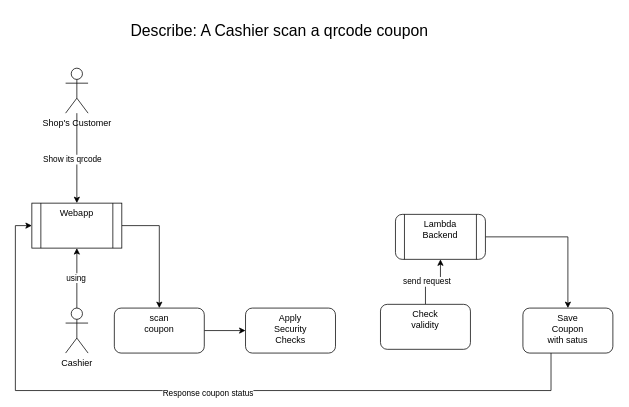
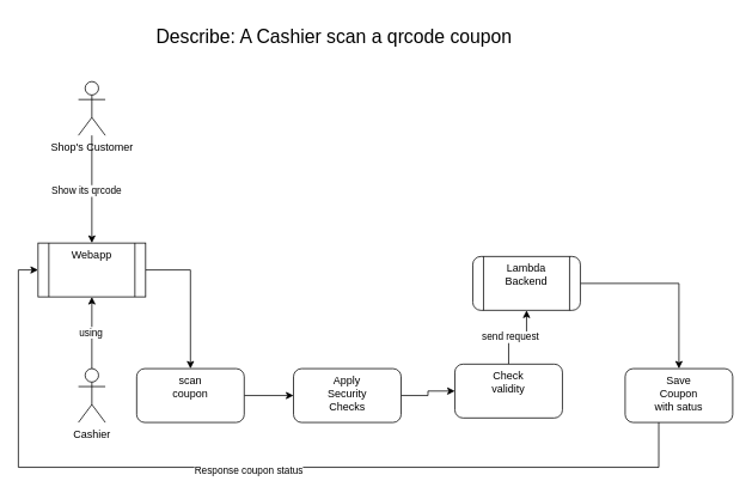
  <mxCell id="0" />
  <mxCell id="1" parent="0" />
  <mxCell id="2" value="" style="edgeStyle=orthogonalEdgeStyle;rounded=0;orthogonalLoop=1;jettySize=auto;html=1;exitX=1;exitY=0.5;exitDx=0;exitDy=0;" parent="1" source="17" target="7" edge="1"><mxGeometry relative="1" as="geometry" /></mxCell>
  <mxCell id="3" value="" style="edgeStyle=orthogonalEdgeStyle;rounded=0;orthogonalLoop=1;jettySize=auto;html=1;" edge="1" parent="1" source="5" target="17"><mxGeometry relative="1" as="geometry" /></mxCell>
  <mxCell id="4" value="using" style="edgeLabel;html=1;align=center;verticalAlign=middle;resizable=0;points=[];" vertex="1" connectable="0" parent="3"><mxGeometry x="0.025" y="2" relative="1" as="geometry"><mxPoint as="offset" /></mxGeometry></mxCell>
  <mxCell id="5" value="Cashier" style="shape=umlActor;verticalLabelPosition=bottom;verticalAlign=top;html=1;outlineConnect=0;" parent="1" vertex="1"><mxGeometry x="87" y="410" width="30" height="60" as="geometry" /></mxCell>
  <mxCell id="6" value="" style="edgeStyle=orthogonalEdgeStyle;rounded=0;orthogonalLoop=1;jettySize=auto;html=1;" parent="1" source="7" target="15" edge="1"><mxGeometry relative="1" as="geometry" /></mxCell>
  <mxCell id="7" value="scan&lt;div&gt;coupon&lt;/div&gt;" style="rounded=1;whiteSpace=wrap;html=1;verticalAlign=top;" parent="1" vertex="1"><mxGeometry x="152" y="410" width="120" height="60" as="geometry" /></mxCell>
  <mxCell id="8" value="" style="edgeStyle=orthogonalEdgeStyle;rounded=0;orthogonalLoop=1;jettySize=auto;html=1;" edge="1" parent="1" source="10" target="19"><mxGeometry relative="1" as="geometry" /></mxCell>
  <mxCell id="9" value="send request" style="edgeLabel;html=1;align=center;verticalAlign=middle;resizable=0;points=[];" vertex="1" connectable="0" parent="8"><mxGeometry x="-0.225" y="1" relative="1" as="geometry"><mxPoint as="offset" /></mxGeometry></mxCell>
  <mxCell id="10" value="Check&lt;div&gt;validity&lt;/div&gt;" style="whiteSpace=wrap;html=1;verticalAlign=top;rounded=1;" parent="1" vertex="1"><mxGeometry x="507" y="405" width="120" height="60" as="geometry" /></mxCell>
  <mxCell id="11" value="Save&lt;div&gt;Coupon&lt;/div&gt;&lt;div&gt;with satus&lt;/div&gt;" style="whiteSpace=wrap;html=1;verticalAlign=top;rounded=1;" parent="1" vertex="1"><mxGeometry x="697" y="410" width="120" height="60" as="geometry" /></mxCell>
  <mxCell id="12" style="edgeStyle=orthogonalEdgeStyle;rounded=0;orthogonalLoop=1;jettySize=auto;html=1;exitX=0.5;exitY=1;exitDx=0;exitDy=0;entryX=0;entryY=0.5;entryDx=0;entryDy=0;" parent="1" target="17" edge="1"><mxGeometry relative="1" as="geometry"><mxPoint x="734.5" y="470" as="sourcePoint" /><mxPoint x="19.5" y="300" as="targetPoint" /><Array as="points"><mxPoint x="735" y="520" /><mxPoint x="20" y="520" /><mxPoint x="20" y="300" /></Array></mxGeometry></mxCell>
  <mxCell id="13" value="Response coupon status" style="edgeLabel;html=1;align=center;verticalAlign=middle;resizable=0;points=[];" parent="12" vertex="1" connectable="0"><mxGeometry x="0.009" y="3" relative="1" as="geometry"><mxPoint as="offset" /></mxGeometry></mxCell>
+ <mxCell id="14" value="" style="edgeStyle=orthogonalEdgeStyle;rounded=0;orthogonalLoop=1;jettySize=auto;html=1;" parent="1" source="15" target="10" edge="1"><mxGeometry relative="1" as="geometry" /></mxCell>
  <mxCell id="15" value="Apply&lt;div&gt;Security&lt;/div&gt;&lt;div&gt;Checks&lt;/div&gt;" style="whiteSpace=wrap;html=1;verticalAlign=top;rounded=1;" parent="1" vertex="1"><mxGeometry x="327" y="410" width="120" height="60" as="geometry" /></mxCell>
  <mxCell id="16" value="&lt;font style=&quot;font-size: 21px;&quot;&gt;Describe: A Cashier scan a qrcode coupon&lt;/font&gt;" style="text;html=1;align=center;verticalAlign=middle;resizable=0;points=[];autosize=1;strokeColor=none;fillColor=none;" vertex="1" parent="1"><mxGeometry x="162" y="20" width="420" height="40" as="geometry" /></mxCell>
  <mxCell id="17" value="Webapp" style="shape=process;whiteSpace=wrap;html=1;backgroundOutline=1;verticalAlign=top;" vertex="1" parent="1"><mxGeometry x="42" y="270" width="120" height="60" as="geometry" /></mxCell>
  <mxCell id="18" style="edgeStyle=orthogonalEdgeStyle;rounded=0;orthogonalLoop=1;jettySize=auto;html=1;" edge="1" parent="1" source="19" target="11"><mxGeometry relative="1" as="geometry" /></mxCell>
  <mxCell id="19" value="Lambda&lt;div&gt;Backend&lt;/div&gt;" style="shape=process;whiteSpace=wrap;html=1;backgroundOutline=1;verticalAlign=top;rounded=1;" vertex="1" parent="1"><mxGeometry x="527" y="285" width="120" height="60" as="geometry" /></mxCell>
  <mxCell id="20" style="edgeStyle=orthogonalEdgeStyle;rounded=0;orthogonalLoop=1;jettySize=auto;html=1;entryX=0.5;entryY=0;entryDx=0;entryDy=0;" edge="1" parent="1" source="22" target="17"><mxGeometry relative="1" as="geometry" /></mxCell>
  <mxCell id="21" value="Show its qrcode" style="edgeLabel;html=1;align=center;verticalAlign=middle;resizable=0;points=[];" vertex="1" connectable="0" parent="20"><mxGeometry x="0.017" y="-7" relative="1" as="geometry"><mxPoint as="offset" /></mxGeometry></mxCell>
  <mxCell id="22" value="Shop's Customer" style="shape=umlActor;verticalLabelPosition=bottom;verticalAlign=top;html=1;outlineConnect=0;" vertex="1" parent="1"><mxGeometry x="87" y="90" width="30" height="60" as="geometry" /></mxCell>
